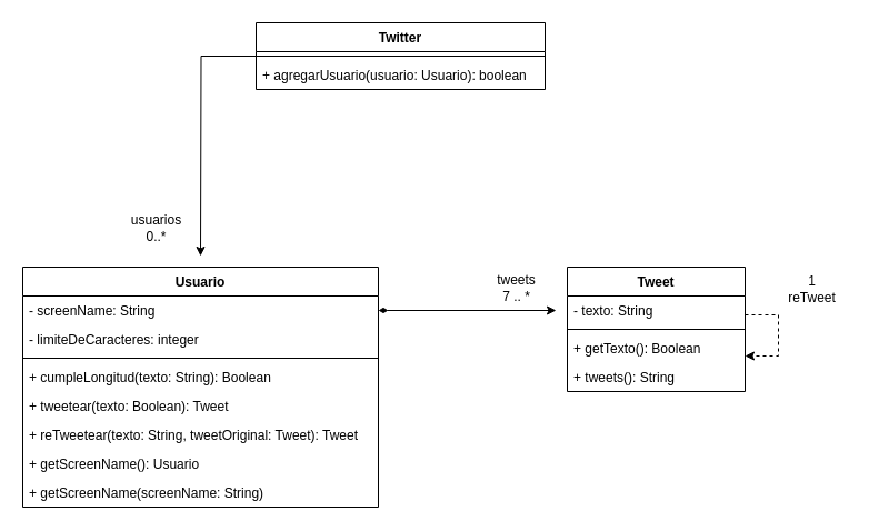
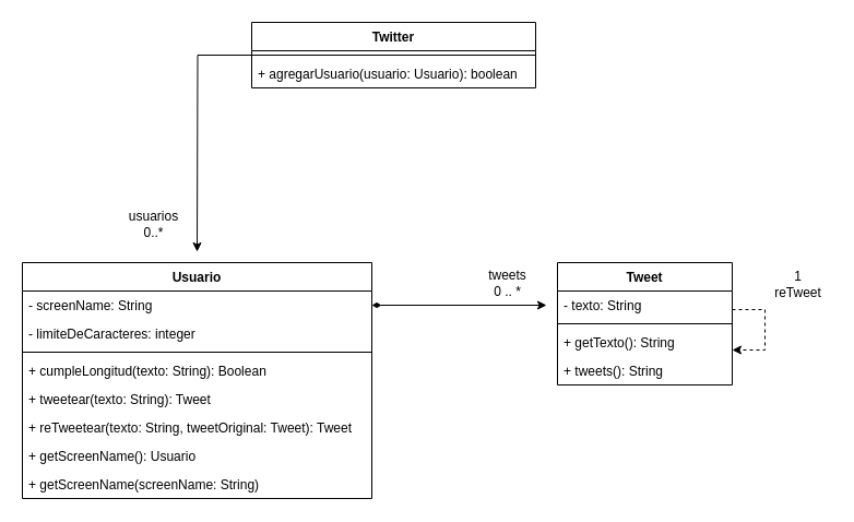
  <mxCell id="0" />
  <mxCell id="1" parent="0" />
  <mxCell id="2" style="edgeStyle=orthogonalEdgeStyle;rounded=0;orthogonalLoop=1;jettySize=auto;html=1;" parent="1" source="3" edge="1"><mxGeometry relative="1" as="geometry"><mxPoint x="180" y="230" as="targetPoint" /></mxGeometry></mxCell>
  <mxCell id="3" value="Twitter&#10;" style="swimlane;fontStyle=1;align=center;verticalAlign=top;childLayout=stackLayout;horizontal=1;startSize=26;horizontalStack=0;resizeParent=1;resizeParentMax=0;resizeLast=0;collapsible=1;marginBottom=0;" parent="1" vertex="1"><mxGeometry x="230" y="20" width="260" height="60" as="geometry" /></mxCell>
  <mxCell id="4" value="" style="line;strokeWidth=1;fillColor=none;align=left;verticalAlign=middle;spacingTop=-1;spacingLeft=3;spacingRight=3;rotatable=0;labelPosition=right;points=[];portConstraint=eastwest;" parent="3" vertex="1"><mxGeometry y="26" width="260" height="8" as="geometry" /></mxCell>
  <mxCell id="5" value="+ agregarUsuario(usuario: Usuario): boolean" style="text;strokeColor=none;fillColor=none;align=left;verticalAlign=top;spacingLeft=4;spacingRight=4;overflow=hidden;rotatable=0;points=[[0,0.5],[1,0.5]];portConstraint=eastwest;" parent="3" vertex="1"><mxGeometry y="34" width="260" height="26" as="geometry" /></mxCell>
  <mxCell id="6" value="Usuario" style="swimlane;fontStyle=1;align=center;verticalAlign=top;childLayout=stackLayout;horizontal=1;startSize=26;horizontalStack=0;resizeParent=1;resizeParentMax=0;resizeLast=0;collapsible=1;marginBottom=0;" parent="1" vertex="1"><mxGeometry x="20" y="240" width="320" height="216" as="geometry" /></mxCell>
  <mxCell id="7" value="- screenName: String" style="text;strokeColor=none;fillColor=none;align=left;verticalAlign=top;spacingLeft=4;spacingRight=4;overflow=hidden;rotatable=0;points=[[0,0.5],[1,0.5]];portConstraint=eastwest;" parent="6" vertex="1"><mxGeometry y="26" width="320" height="26" as="geometry" /></mxCell>
  <mxCell id="8" value="- limiteDeCaracteres: integer" style="text;strokeColor=none;fillColor=none;align=left;verticalAlign=top;spacingLeft=4;spacingRight=4;overflow=hidden;rotatable=0;points=[[0,0.5],[1,0.5]];portConstraint=eastwest;" vertex="1" parent="6"><mxGeometry y="52" width="320" height="26" as="geometry" /></mxCell>
  <mxCell id="9" value="" style="line;strokeWidth=1;fillColor=none;align=left;verticalAlign=middle;spacingTop=-1;spacingLeft=3;spacingRight=3;rotatable=0;labelPosition=right;points=[];portConstraint=eastwest;" parent="6" vertex="1"><mxGeometry y="78" width="320" height="8" as="geometry" /></mxCell>
  <mxCell id="10" value="+ cumpleLongitud(texto: String): Boolean" style="text;strokeColor=none;fillColor=none;align=left;verticalAlign=top;spacingLeft=4;spacingRight=4;overflow=hidden;rotatable=0;points=[[0,0.5],[1,0.5]];portConstraint=eastwest;" vertex="1" parent="6"><mxGeometry y="86" width="320" height="26" as="geometry" /></mxCell>
- <mxCell id="11" value="+ tweetear(texto: Boolean): Tweet" style="text;strokeColor=none;fillColor=none;align=left;verticalAlign=top;spacingLeft=4;spacingRight=4;overflow=hidden;rotatable=0;points=[[0,0.5],[1,0.5]];portConstraint=eastwest;" parent="6" vertex="1"><mxGeometry y="112" width="320" height="26" as="geometry" /></mxCell>
+ <mxCell id="11" value="+ tweetear(texto: String): Tweet" style="text;strokeColor=none;fillColor=none;align=left;verticalAlign=top;spacingLeft=4;spacingRight=4;overflow=hidden;rotatable=0;points=[[0,0.5],[1,0.5]];portConstraint=eastwest;" parent="6" vertex="1"><mxGeometry y="112" width="320" height="26" as="geometry" /></mxCell>
  <mxCell id="12" value="+ reTweetear(texto: String, tweetOriginal: Tweet): Tweet" style="text;strokeColor=none;fillColor=none;align=left;verticalAlign=top;spacingLeft=4;spacingRight=4;overflow=hidden;rotatable=0;points=[[0,0.5],[1,0.5]];portConstraint=eastwest;" vertex="1" parent="6"><mxGeometry y="138" width="320" height="26" as="geometry" /></mxCell>
  <mxCell id="13" value="+ getScreenName(): Usuario" style="text;strokeColor=none;fillColor=none;align=left;verticalAlign=top;spacingLeft=4;spacingRight=4;overflow=hidden;rotatable=0;points=[[0,0.5],[1,0.5]];portConstraint=eastwest;" parent="6" vertex="1"><mxGeometry y="164" width="320" height="26" as="geometry" /></mxCell>
  <mxCell id="14" value="+ getScreenName(screenName: String)" style="text;strokeColor=none;fillColor=none;align=left;verticalAlign=top;spacingLeft=4;spacingRight=4;overflow=hidden;rotatable=0;points=[[0,0.5],[1,0.5]];portConstraint=eastwest;" parent="6" vertex="1"><mxGeometry y="190" width="320" height="26" as="geometry" /></mxCell>
  <mxCell id="15" value="Tweet" style="swimlane;fontStyle=1;align=center;verticalAlign=top;childLayout=stackLayout;horizontal=1;startSize=26;horizontalStack=0;resizeParent=1;resizeParentMax=0;resizeLast=0;collapsible=1;marginBottom=0;" parent="1" vertex="1"><mxGeometry x="510" y="240" width="160" height="112" as="geometry" /></mxCell>
  <mxCell id="16" value="- texto: String" style="text;strokeColor=none;fillColor=none;align=left;verticalAlign=top;spacingLeft=4;spacingRight=4;overflow=hidden;rotatable=0;points=[[0,0.5],[1,0.5]];portConstraint=eastwest;" parent="15" vertex="1"><mxGeometry y="26" width="160" height="26" as="geometry" /></mxCell>
  <mxCell id="17" value="" style="line;strokeWidth=1;fillColor=none;align=left;verticalAlign=middle;spacingTop=-1;spacingLeft=3;spacingRight=3;rotatable=0;labelPosition=right;points=[];portConstraint=eastwest;" parent="15" vertex="1"><mxGeometry y="52" width="160" height="8" as="geometry" /></mxCell>
- <mxCell id="18" value="+ getTexto(): Boolean" style="text;strokeColor=none;fillColor=none;align=left;verticalAlign=top;spacingLeft=4;spacingRight=4;overflow=hidden;rotatable=0;points=[[0,0.5],[1,0.5]];portConstraint=eastwest;" parent="15" vertex="1"><mxGeometry y="60" width="160" height="26" as="geometry" /></mxCell>
+ <mxCell id="18" value="+ getTexto(): String" style="text;strokeColor=none;fillColor=none;align=left;verticalAlign=top;spacingLeft=4;spacingRight=4;overflow=hidden;rotatable=0;points=[[0,0.5],[1,0.5]];portConstraint=eastwest;" parent="15" vertex="1"><mxGeometry y="60" width="160" height="26" as="geometry" /></mxCell>
  <mxCell id="19" style="edgeStyle=orthogonalEdgeStyle;rounded=0;orthogonalLoop=1;jettySize=auto;html=1;endArrow=classic;endFill=1;entryX=1;entryY=0.769;entryDx=0;entryDy=0;entryPerimeter=0;dashed=1;" parent="15" source="15" target="18" edge="1"><mxGeometry relative="1" as="geometry"><mxPoint x="170" y="80.0" as="targetPoint" /><Array as="points"><mxPoint x="190" y="43" /><mxPoint x="190" y="80" /></Array></mxGeometry></mxCell>
  <mxCell id="20" value="+ tweets(): String" style="text;strokeColor=none;fillColor=none;align=left;verticalAlign=top;spacingLeft=4;spacingRight=4;overflow=hidden;rotatable=0;points=[[0,0.5],[1,0.5]];portConstraint=eastwest;" vertex="1" parent="15"><mxGeometry y="86" width="160" height="26" as="geometry" /></mxCell>
  <mxCell id="21" style="rounded=0;orthogonalLoop=1;jettySize=auto;html=1;startArrow=diamondThin;startFill=1;" parent="1" source="7" edge="1"><mxGeometry relative="1" as="geometry"><mxPoint x="500" y="279" as="targetPoint" /></mxGeometry></mxCell>
- <mxCell id="22" value="tweets&lt;br&gt;7 .. *" style="text;html=1;align=center;verticalAlign=middle;resizable=0;points=[];autosize=1;strokeColor=none;fillColor=none;" parent="1" vertex="1"><mxGeometry x="439" y="244" width="50" height="30" as="geometry" /></mxCell>
+ <mxCell id="22" value="tweets&lt;br&gt;0 .. *" style="text;html=1;align=center;verticalAlign=middle;resizable=0;points=[];autosize=1;strokeColor=none;fillColor=none;" parent="1" vertex="1"><mxGeometry x="439" y="244" width="50" height="30" as="geometry" /></mxCell>
  <mxCell id="23" value="usuarios&lt;br&gt;0..*&lt;br&gt;" style="text;html=1;align=center;verticalAlign=middle;resizable=0;points=[];autosize=1;strokeColor=none;fillColor=none;" parent="1" vertex="1"><mxGeometry x="110" y="190" width="60" height="30" as="geometry" /></mxCell>
  <mxCell id="24" value="1&lt;br&gt;reTweet" style="text;html=1;align=center;verticalAlign=middle;resizable=0;points=[];autosize=1;strokeColor=none;fillColor=none;" parent="1" vertex="1"><mxGeometry x="700" y="245" width="60" height="30" as="geometry" /></mxCell>
